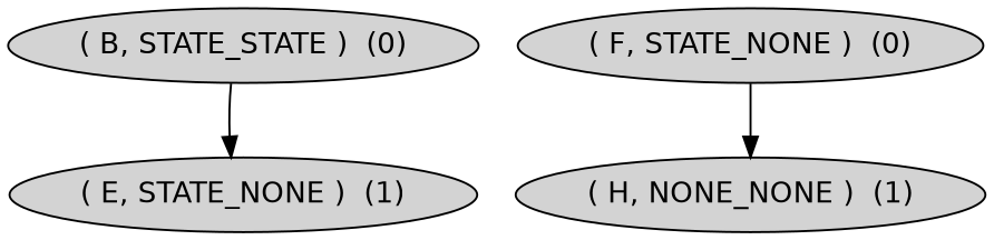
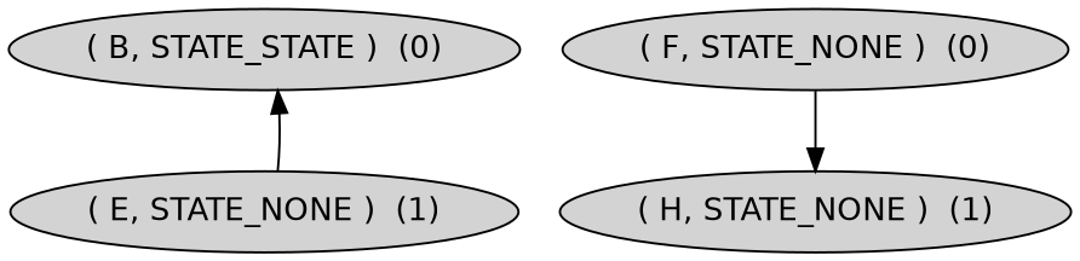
  digraph {
    fontname="DejaVu Sans"
    node [fontname="DejaVu Sans" style=filled]
    edge [fontname="DejaVu Sans"]
    n1 [label="( B, STATE_STATE )  (0)"]
    n2 [label="( E, STATE_NONE )  (1)"]
    n3 [label="( F, STATE_NONE )  (0)"]
-   n4 [label="( H, NONE_NONE )  (1)"]
-   n1 -> n2
+   n4 [label="( H, STATE_NONE )  (1)"]
+   n2 -> n1
    n3 -> n4
  }
